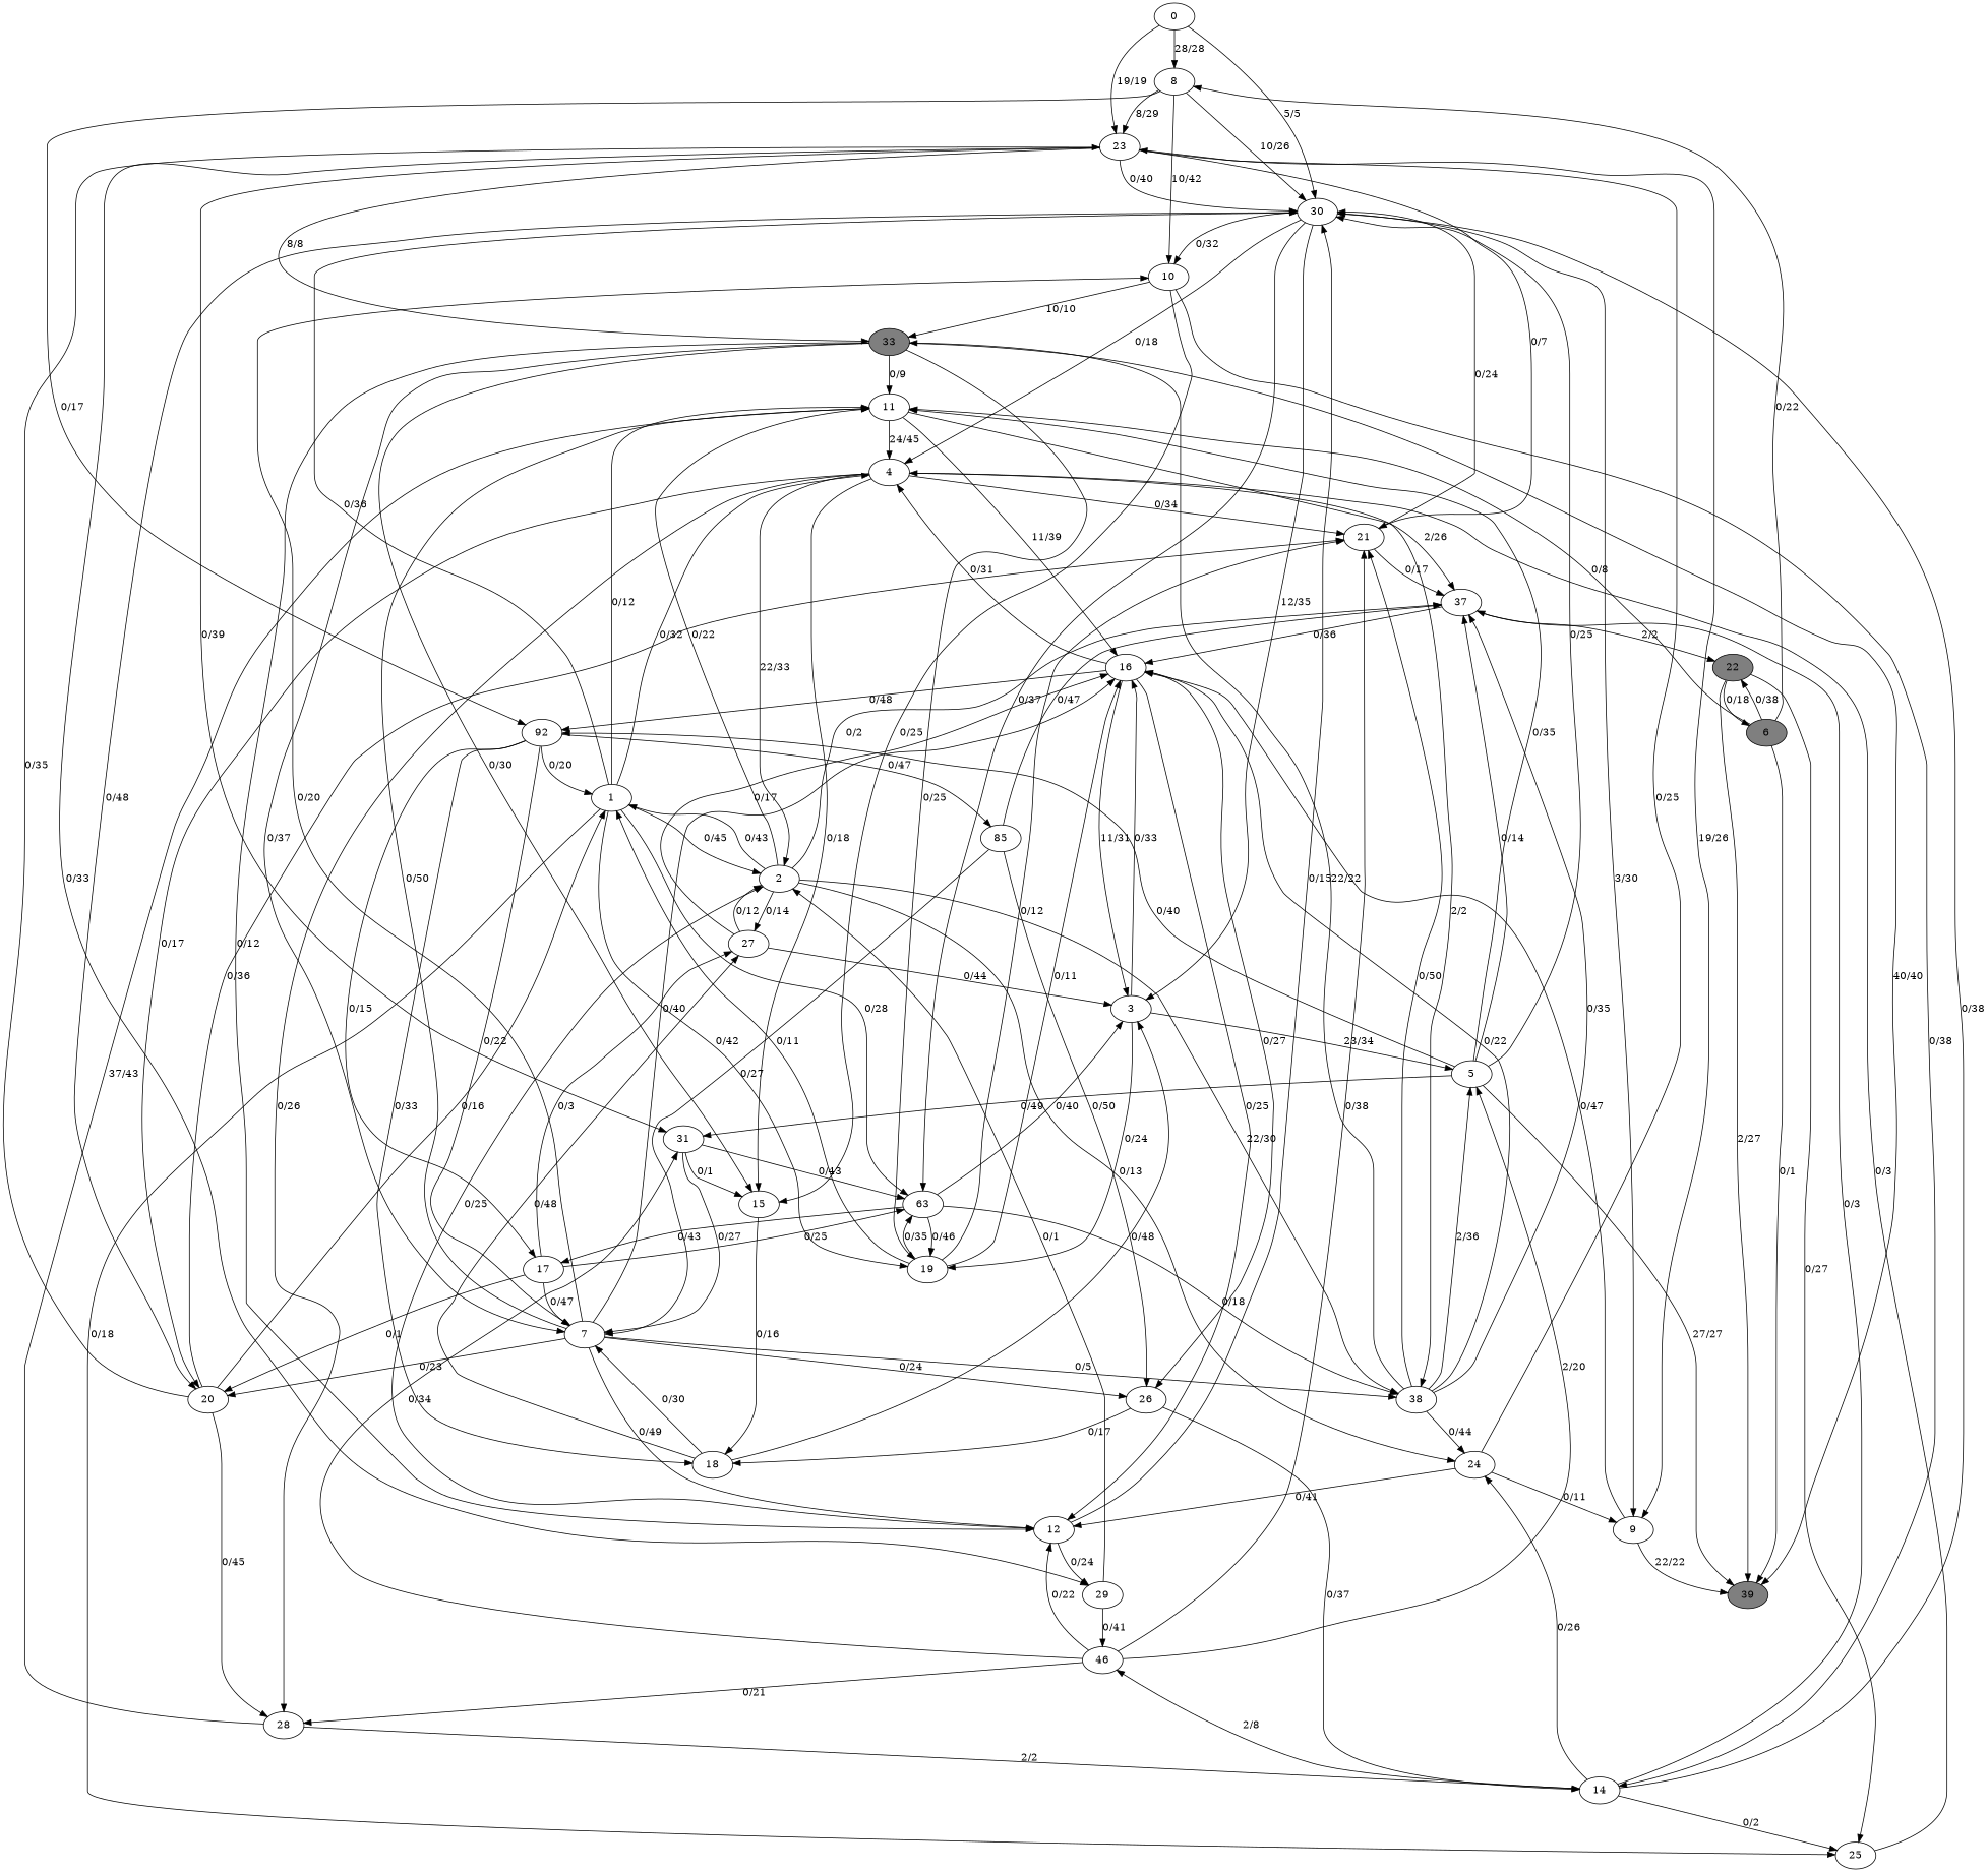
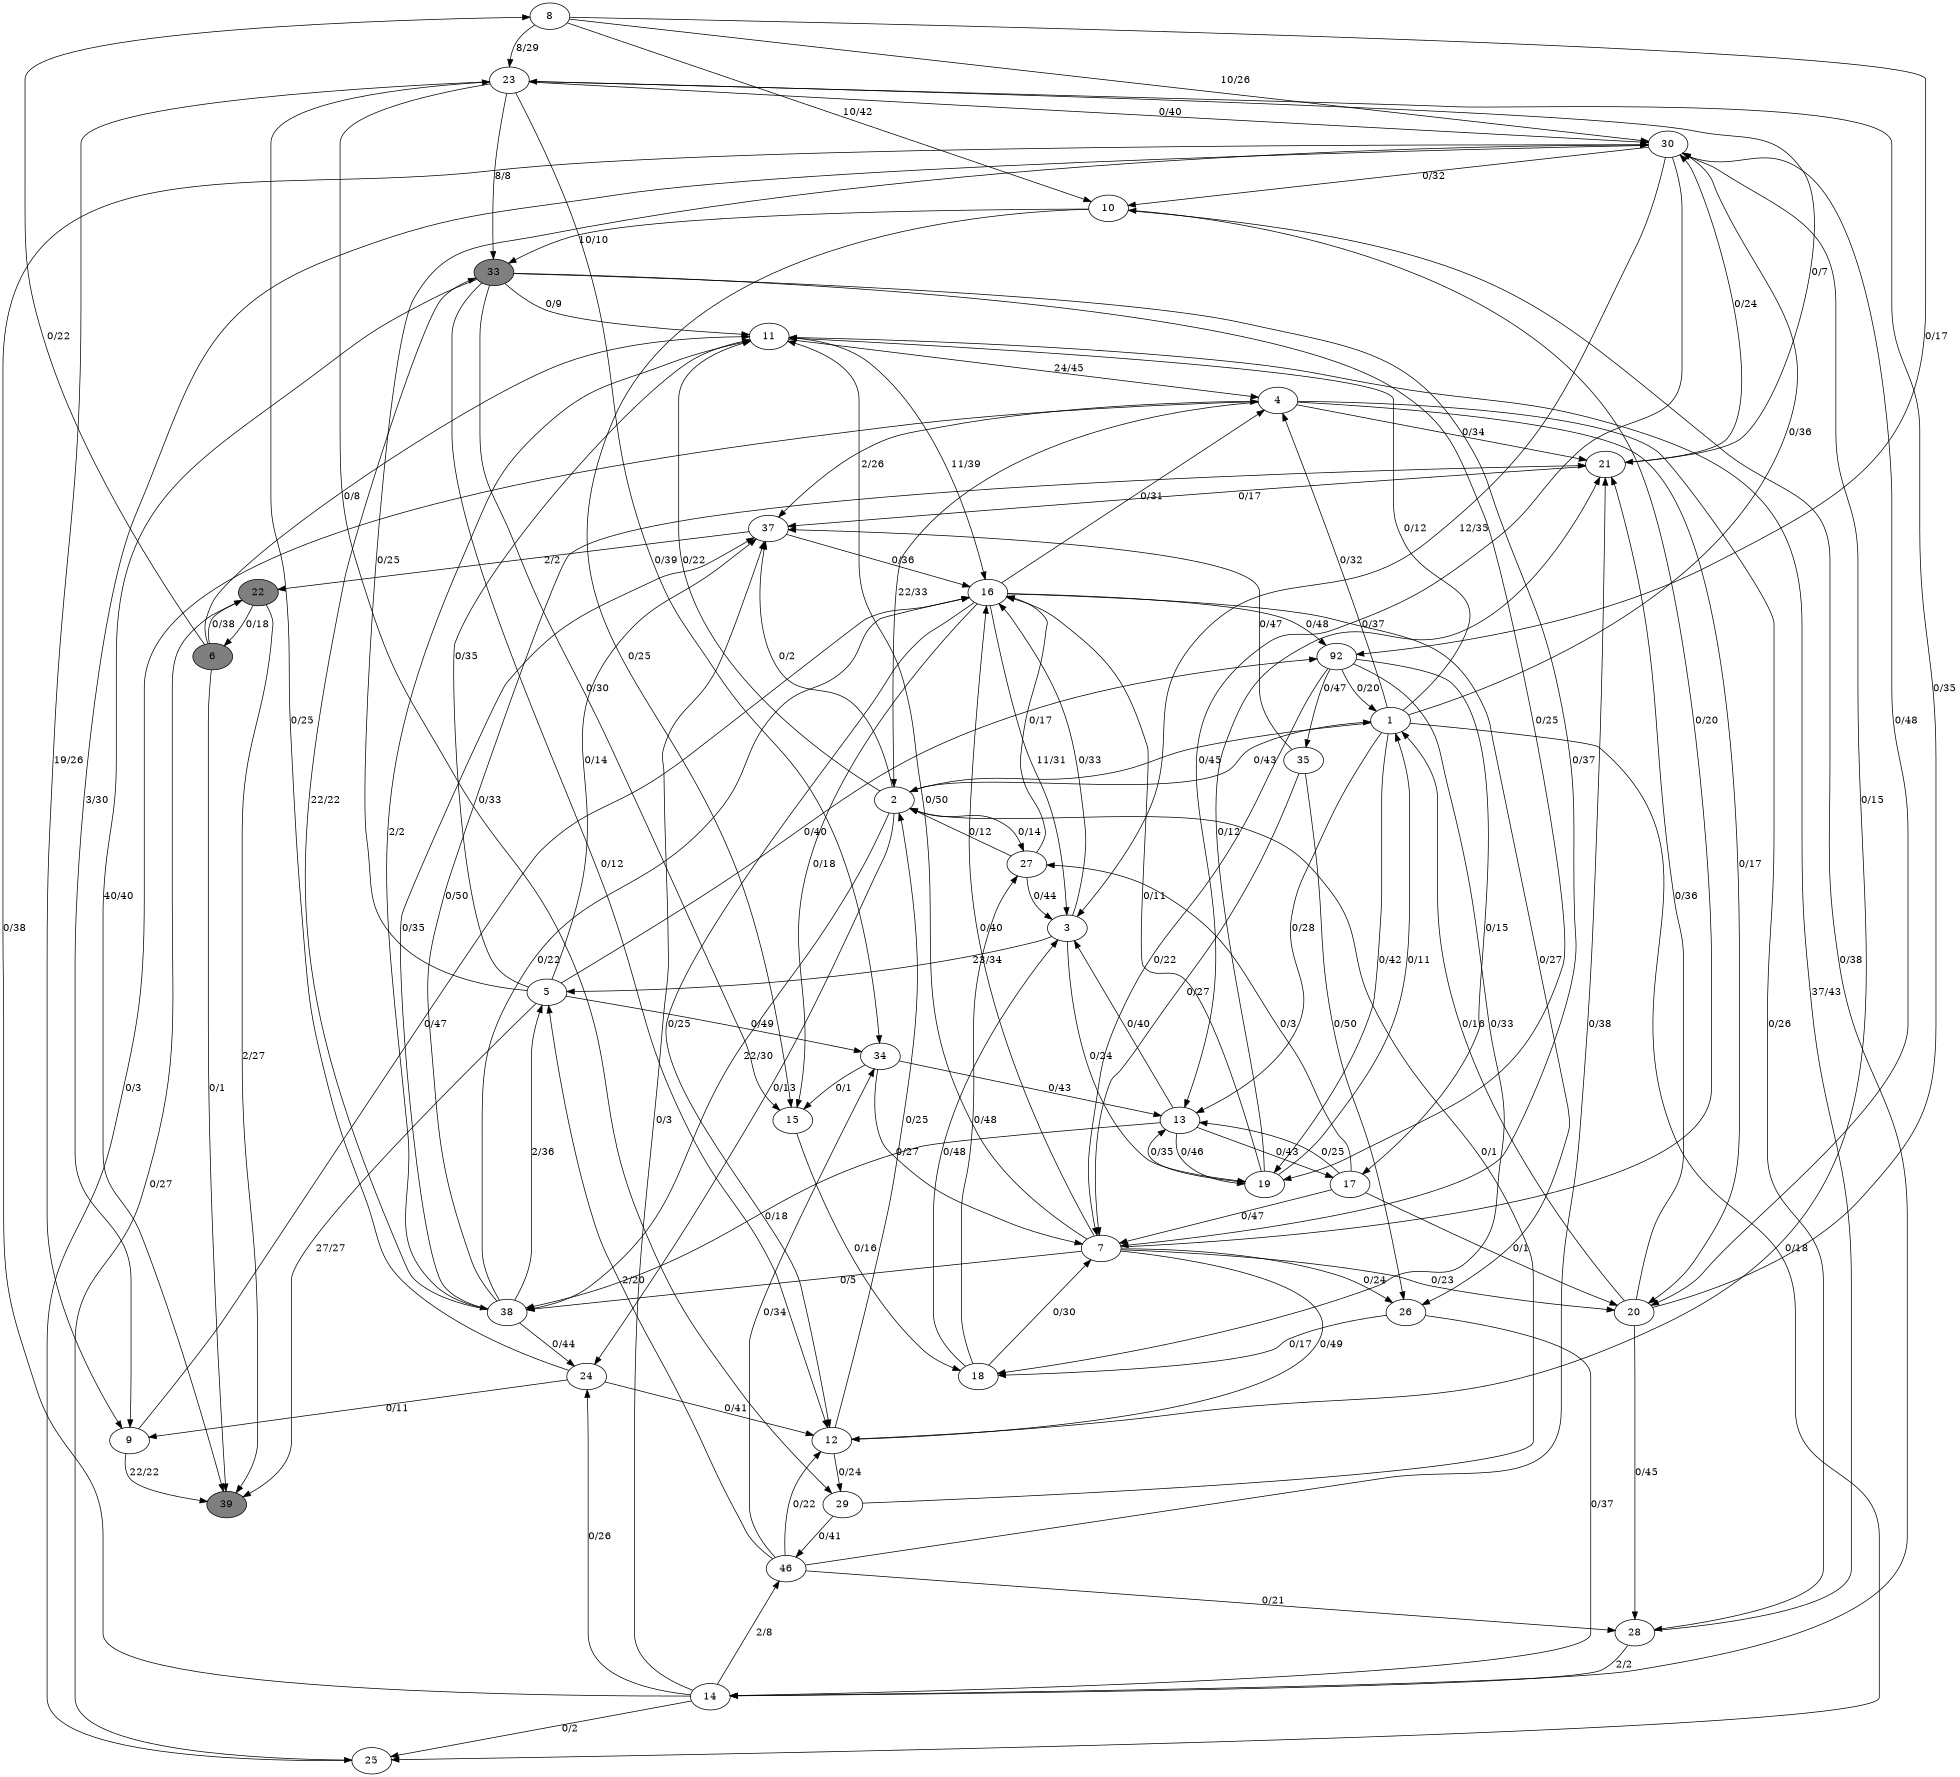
  digraph {
    node [fillcolor=grey100 style=filled]
-   0
    8
    23
    30
    n5 [label=92]
    10
-   34 [label=31]
+   34
    9
    33 [fillcolor=grey50]
    29
    21
    28
    11
    14
    4
-   13 [label=63]
+   13
    3
    20
    1
    17
    18
    7
-   35 [label=85]
+   35
    15
    16
    39 [fillcolor=grey50]
    19
    12
    2
    n30 [label=46]
    37
    38
    25
    24
    5
    27
    22 [fillcolor=grey50]
    26
    6 [fillcolor=grey50]
-   0 -> 8 [label="28/28"]
-   0 -> 23 [label="19/19"]
-   0 -> 30 [label="5/5"]
    8 -> 23 [label="8/29"]
    8 -> 30 [label="10/26"]
    8 -> n5 [label="0/17"]
    8 -> 10 [label="10/42"]
    23 -> 30 [label="0/40"]
    23 -> 34 [label="0/39"]
    23 -> 9 [label="19/26"]
    23 -> 33 [label="8/8"]
    23 -> 29 [label="0/33"]
    23 -> 21 [label="0/7"]
    30 -> 10 [label="0/32"]
    30 -> 9 [label="3/30"]
-   30 -> 4 [label="0/18"]
    30 -> 13 [label="0/37"]
    30 -> 3 [label="12/35"]
    30 -> 20 [label="0/48"]
    n5 -> 1 [label="0/20"]
    n5 -> 17 [label="0/15"]
    n5 -> 18 [label="0/33"]
    n5 -> 7 [label="0/22"]
    n5 -> 35 [label="0/47"]
    10 -> 33 [label="10/10"]
    10 -> 14 [label="0/38"]
    10 -> 15 [label="0/25"]
    34 -> 13 [label="0/43"]
    34 -> 7 [label="0/27"]
    34 -> 15 [label="0/1"]
    9 -> 16 [label="0/47"]
    9 -> 39 [label="22/22"]
    33 -> 11 [label="0/9"]
    33 -> 7 [label="0/37"]
    33 -> 15 [label="0/30"]
    33 -> 39 [label="40/40"]
    33 -> 19 [label="0/25"]
    33 -> 12 [label="0/12"]
    29 -> 2 [label="0/1"]
    29 -> n30 [label="0/41"]
    21 -> 30 [label="0/24"]
    21 -> 37 [label="0/17"]
    28 -> 11 [label="37/43"]
    28 -> 14 [label="2/2"]
    11 -> 4 [label="24/45"]
    11 -> 16 [label="11/39"]
    11 -> 38 [label="2/2"]
    14 -> 30 [label="0/38"]
    14 -> n30 [label="2/8"]
    14 -> 37 [label="0/3"]
    14 -> 25 [label="0/2"]
    14 -> 24 [label="0/26"]
    4 -> 21 [label="0/34"]
    4 -> 28 [label="0/26"]
    4 -> 20 [label="0/17"]
-   4 -> 15 [label="0/18"]
+   16 -> 15 [label="0/18"]
    4 -> 2 [label="22/33"]
    4 -> 37 [label="2/26"]
    13 -> 3 [label="0/40"]
    13 -> 17 [label="0/43"]
    13 -> 19 [label="0/46"]
    13 -> 38 [label="0/18"]
    3 -> 16 [label="0/33"]
    3 -> 19 [label="0/24"]
    3 -> 5 [label="23/34"]
    20 -> 23 [label="0/35"]
    20 -> 21 [label="0/36"]
    20 -> 28 [label="0/45"]
    20 -> 1 [label="0/16"]
    1 -> 30 [label="0/36"]
    1 -> 11 [label="0/12"]
    1 -> 4 [label="0/32"]
    1 -> 13 [label="0/28"]
    1 -> 19 [label="0/42"]
    1 -> 2 [label="0/45"]
    1 -> 25 [label="0/18"]
    17 -> 13 [label="0/25"]
    17 -> 20 [label="0/1"]
    17 -> 7 [label="0/47"]
    17 -> 27 [label="0/3"]
    18 -> 3 [label="0/48"]
    18 -> 7 [label="0/30"]
    18 -> 27 [label="0/48"]
    7 -> 10 [label="0/20"]
    7 -> 11 [label="0/50"]
    7 -> 20 [label="0/23"]
    7 -> 16 [label="0/40"]
    7 -> 12 [label="0/49"]
    7 -> 38 [label="0/5"]
    7 -> 26 [label="0/24"]
    35 -> 7 [label="0/27"]
    35 -> 37 [label="0/47"]
    35 -> 26 [label="0/50"]
    15 -> 18 [label="0/16"]
    16 -> n5 [label="0/48"]
    16 -> 4 [label="0/31"]
    16 -> 3 [label="11/31"]
    16 -> 12 [label="0/25"]
    16 -> 26 [label="0/27"]
    19 -> 21 [label="0/12"]
    19 -> 13 [label="0/35"]
    19 -> 1 [label="0/11"]
    19 -> 16 [label="0/11"]
    12 -> 30 [label="0/15"]
    12 -> 29 [label="0/24"]
    12 -> 2 [label="0/25"]
    2 -> 11 [label="0/22"]
    2 -> 1 [label="0/43"]
    2 -> 37 [label="0/2"]
    2 -> 38 [label="22/30"]
    2 -> 24 [label="0/13"]
    2 -> 27 [label="0/14"]
    n30 -> 34 [label="0/34"]
    n30 -> 21 [label="0/38"]
    n30 -> 28 [label="0/21"]
    n30 -> 12 [label="0/22"]
    n30 -> 5 [label="2/20"]
    37 -> 16 [label="0/36"]
    37 -> 22 [label="2/2"]
    38 -> 33 [label="22/22"]
    38 -> 21 [label="0/50"]
    38 -> 16 [label="0/22"]
    38 -> 37 [label="0/35"]
    38 -> 24 [label="0/44"]
    38 -> 5 [label="2/36"]
    25 -> 4 [label="0/3"]
    24 -> 23 [label="0/25"]
    24 -> 9 [label="0/11"]
    24 -> 12 [label="0/41"]
    5 -> 30 [label="0/25"]
    5 -> n5 [label="0/40"]
    5 -> 34 [label="0/49"]
    5 -> 11 [label="0/35"]
    5 -> 39 [label="27/27"]
    5 -> 37 [label="0/14"]
    27 -> 3 [label="0/44"]
    27 -> 16 [label="0/17"]
    27 -> 2 [label="0/12"]
    22 -> 39 [label="2/27"]
    22 -> 25 [label="0/27"]
    22 -> 6 [label="0/18"]
    26 -> 14 [label="0/37"]
    26 -> 18 [label="0/17"]
    6 -> 8 [label="0/22"]
    6 -> 11 [label="0/8"]
    6 -> 39 [label="0/1"]
    6 -> 22 [label="0/38"]
  }
